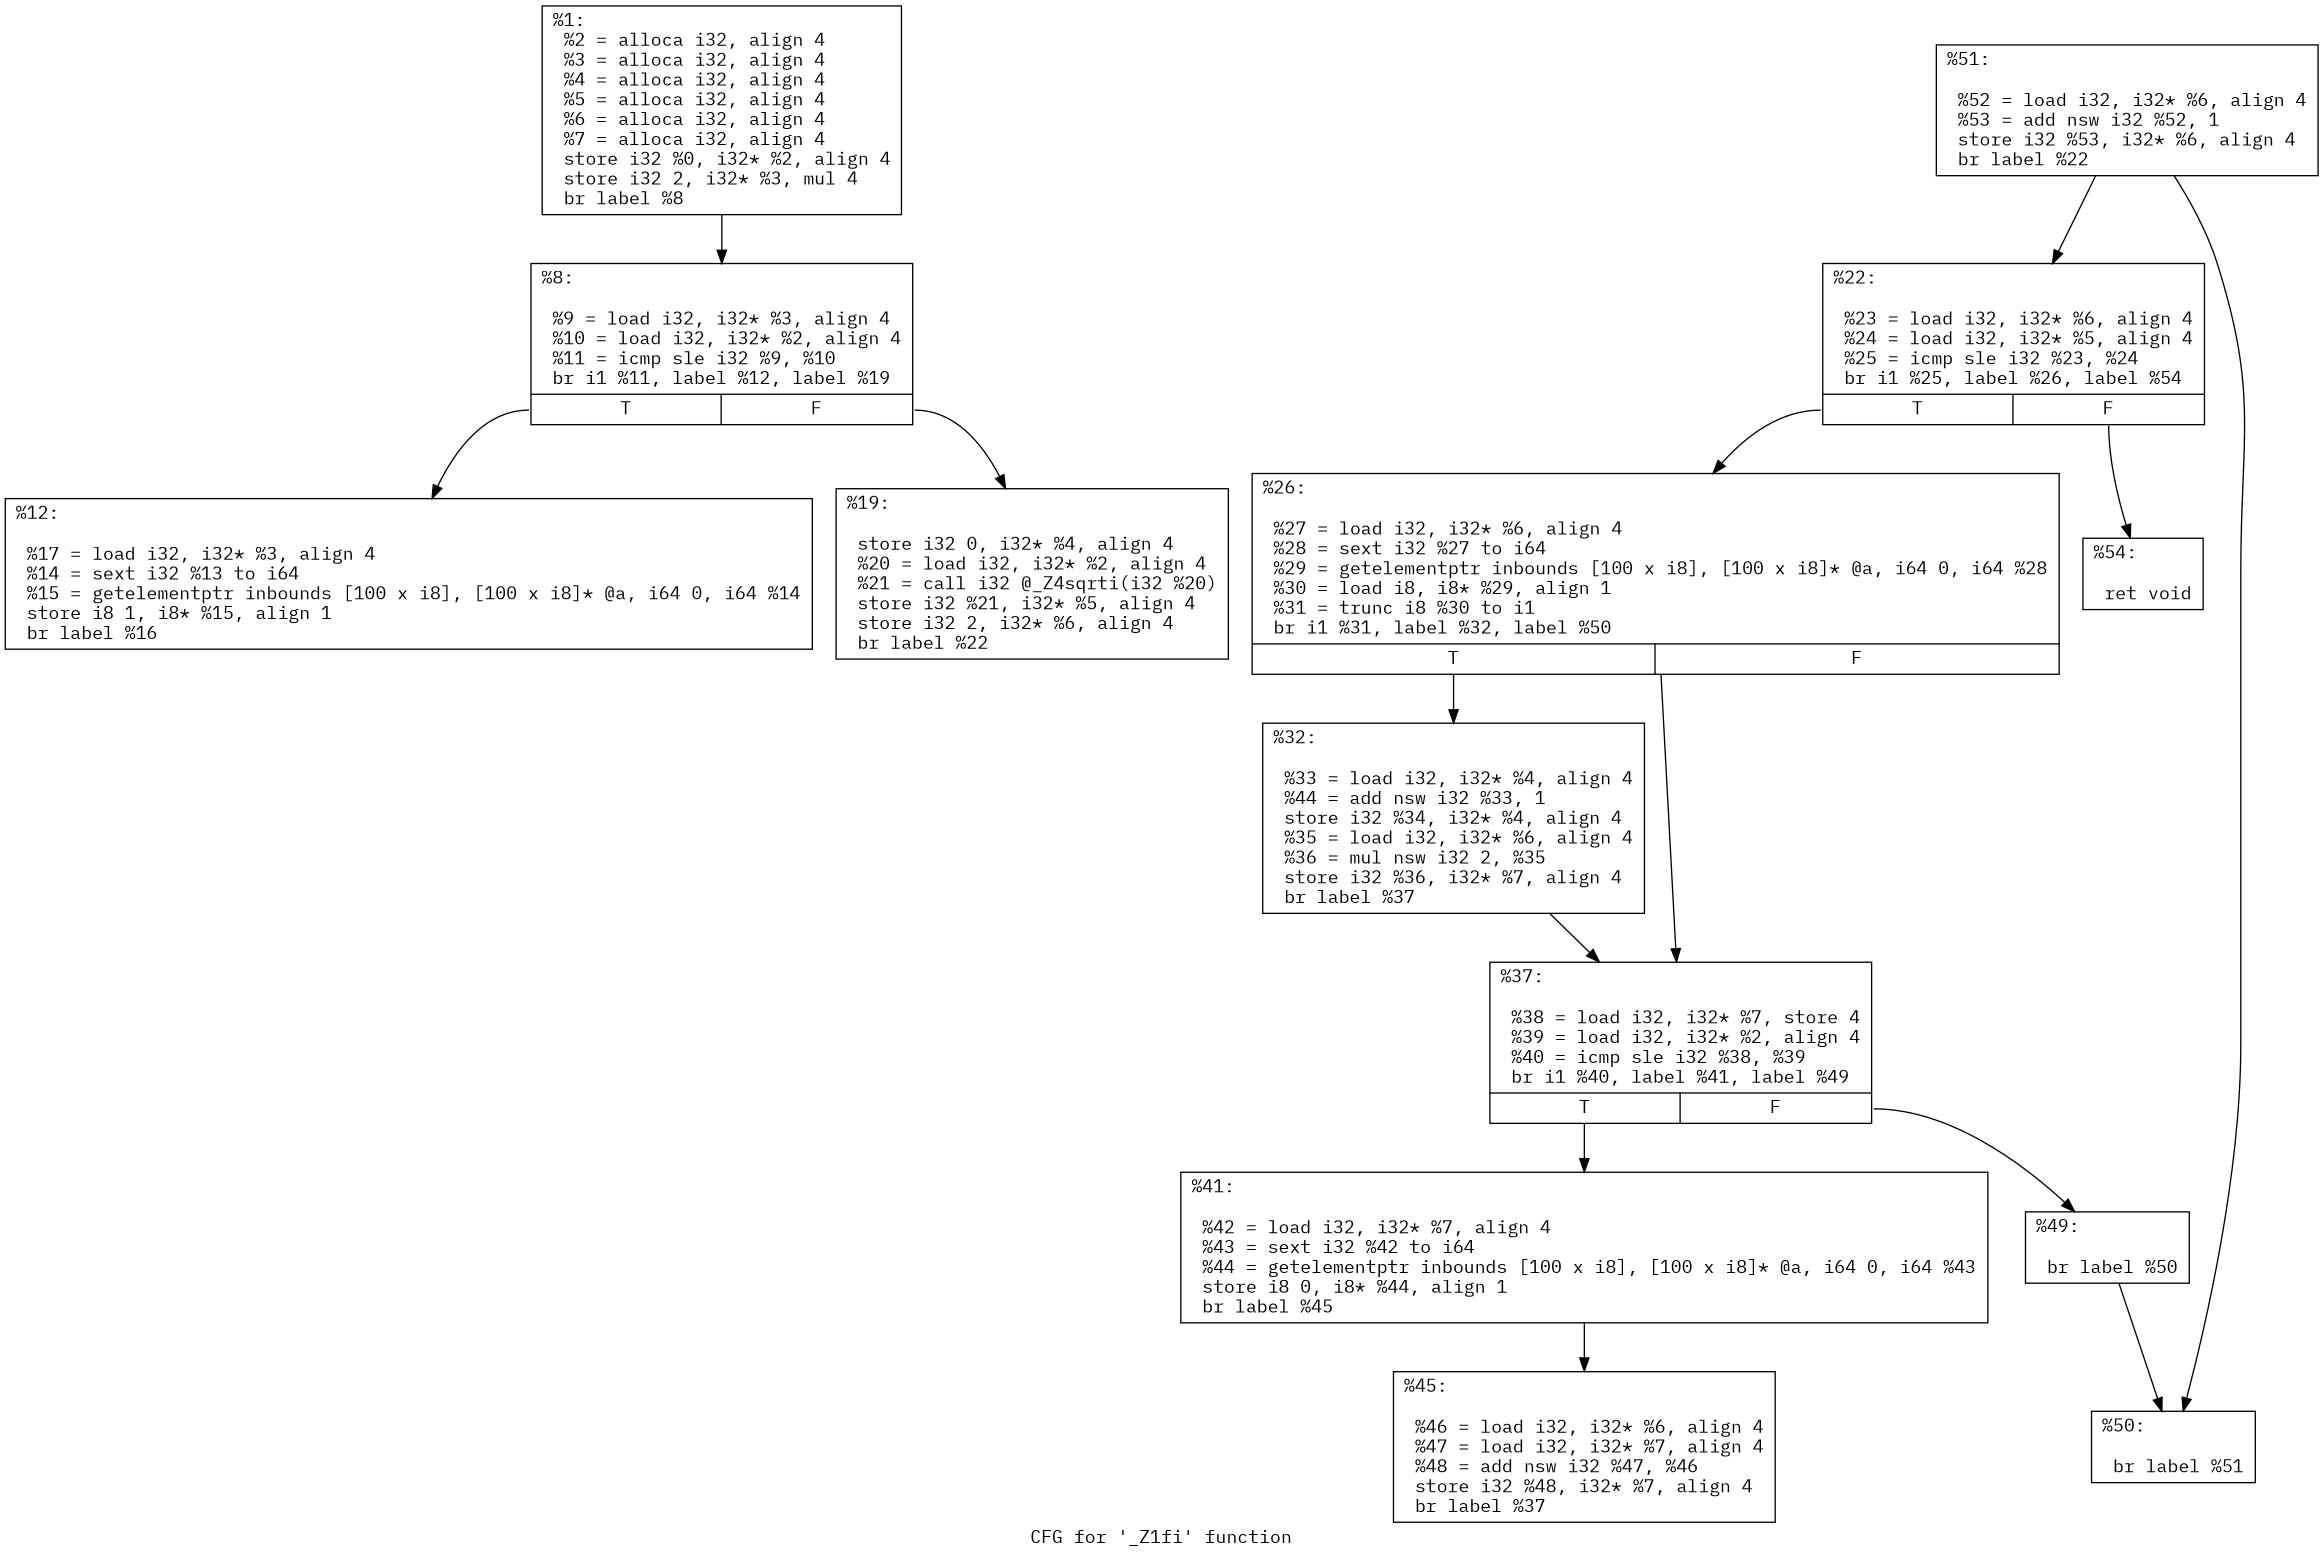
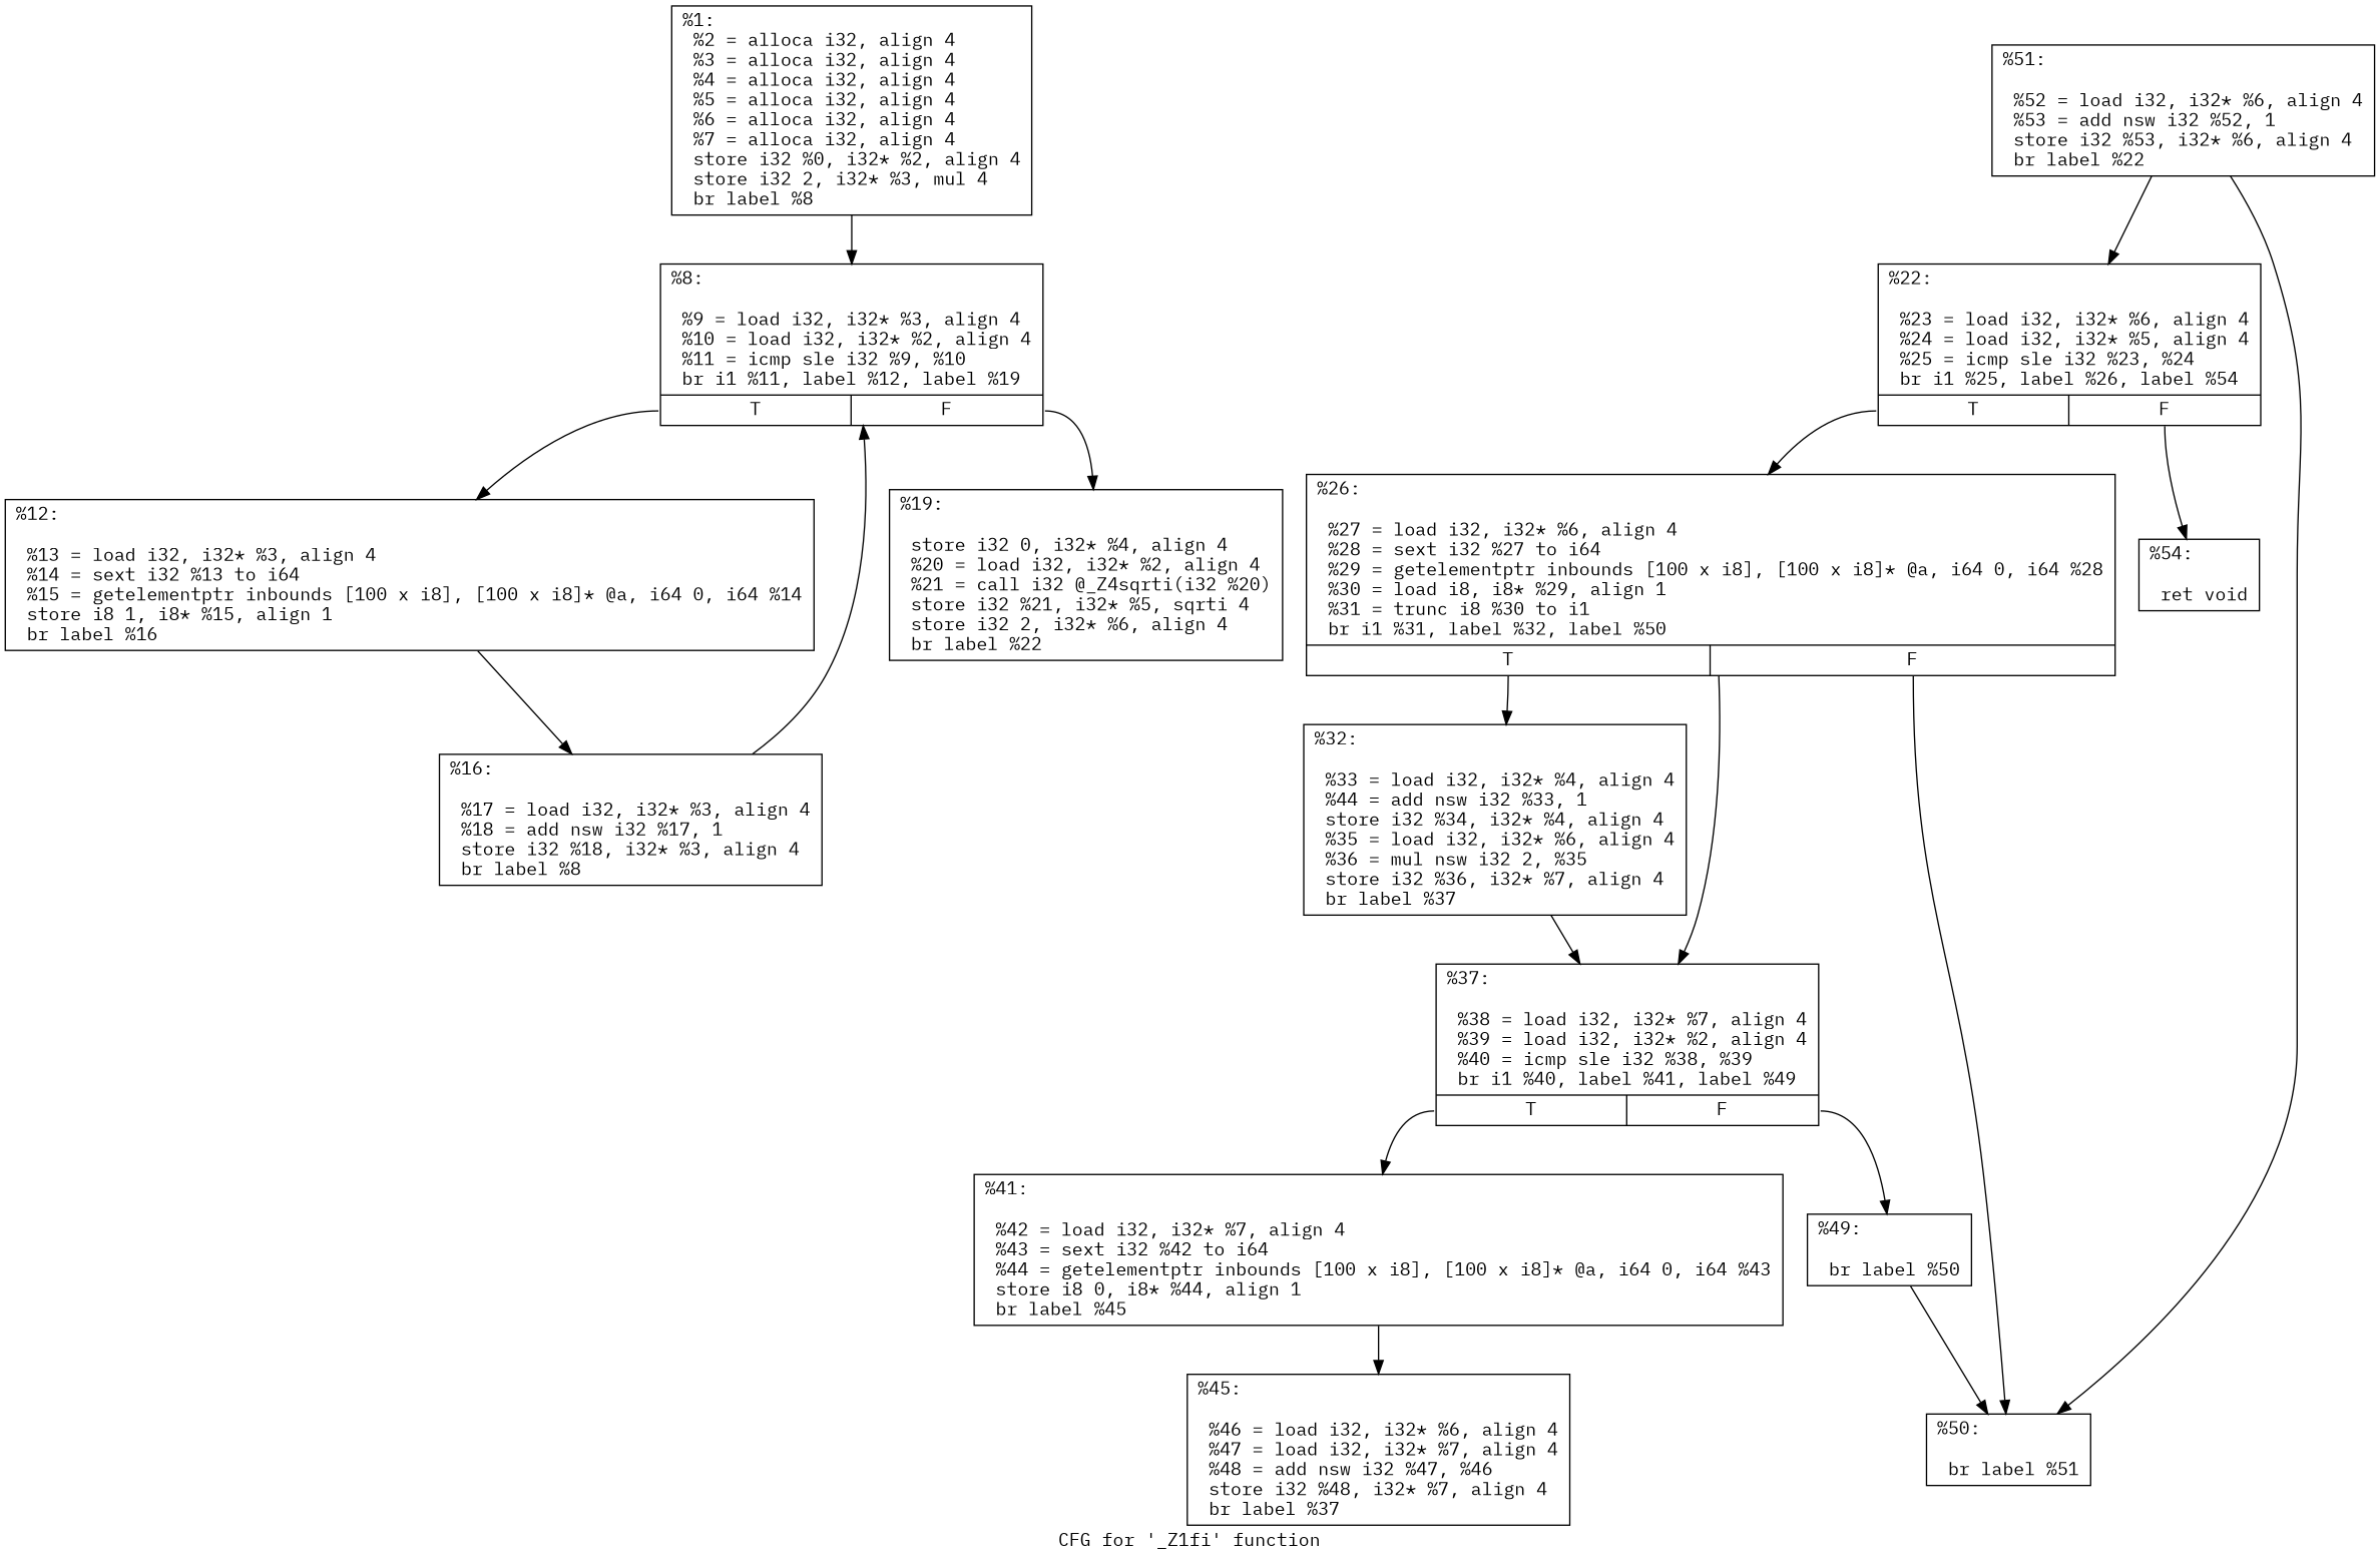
  digraph {
    fontname="IBM Plex Mono"
    label="CFG for '_Z1fi' function"
    node [fontname="IBM Plex Mono" shape=record]
    edge [fontname="IBM Plex Mono"]
    n1 [label="{%1:\l  %2 = alloca i32, align 4\l  %3 = alloca i32, align 4\l  %4 = alloca i32, align 4\l  %5 = alloca i32, align 4\l  %6 = alloca i32, align 4\l  %7 = alloca i32, align 4\l  store i32 %0, i32* %2, align 4\l  store i32 2, i32* %3, mul 4\l  br label %8\l}"]
    n2 [label="{%8:\l\l  %9 = load i32, i32* %3, align 4\l  %10 = load i32, i32* %2, align 4\l  %11 = icmp sle i32 %9, %10\l  br i1 %11, label %12, label %19\l|{<s0>T|<s1>F}}"]
-   n3 [label="{%12:\l\l  %17 = load i32, i32* %3, align 4\l  %14 = sext i32 %13 to i64\l  %15 = getelementptr inbounds [100 x i8], [100 x i8]* @a, i64 0, i64 %14\l  store i8 1, i8* %15, align 1\l  br label %16\l}"]
-   n4 [label="{%19:\l\l  store i32 0, i32* %4, align 4\l  %20 = load i32, i32* %2, align 4\l  %21 = call i32 @_Z4sqrti(i32 %20)\l  store i32 %21, i32* %5, align 4\l  store i32 2, i32* %6, align 4\l  br label %22\l}"]
+   n3 [label="{%12:\l\l  %13 = load i32, i32* %3, align 4\l  %14 = sext i32 %13 to i64\l  %15 = getelementptr inbounds [100 x i8], [100 x i8]* @a, i64 0, i64 %14\l  store i8 1, i8* %15, align 1\l  br label %16\l}"]
+   n4 [label="{%19:\l\l  store i32 0, i32* %4, align 4\l  %20 = load i32, i32* %2, align 4\l  %21 = call i32 @_Z4sqrti(i32 %20)\l  store i32 %21, i32* %5, sqrti 4\l  store i32 2, i32* %6, align 4\l  br label %22\l}"]
+   n5 [label="{%16:\l\l  %17 = load i32, i32* %3, align 4\l  %18 = add nsw i32 %17, 1\l  store i32 %18, i32* %3, align 4\l  br label %8\l}"]
    n6 [label="{%22:\l\l  %23 = load i32, i32* %6, align 4\l  %24 = load i32, i32* %5, align 4\l  %25 = icmp sle i32 %23, %24\l  br i1 %25, label %26, label %54\l|{<s0>T|<s1>F}}"]
    n7 [label="{%26:\l\l  %27 = load i32, i32* %6, align 4\l  %28 = sext i32 %27 to i64\l  %29 = getelementptr inbounds [100 x i8], [100 x i8]* @a, i64 0, i64 %28\l  %30 = load i8, i8* %29, align 1\l  %31 = trunc i8 %30 to i1\l  br i1 %31, label %32, label %50\l|{<s0>T|<s1>F}}"]
    n8 [label="{%54:\l\l  ret void\l}"]
    n9 [label="{%32:\l\l  %33 = load i32, i32* %4, align 4\l  %44 = add nsw i32 %33, 1\l  store i32 %34, i32* %4, align 4\l  %35 = load i32, i32* %6, align 4\l  %36 = mul nsw i32 2, %35\l  store i32 %36, i32* %7, align 4\l  br label %37\l}"]
    n10 [label="{%50:\l\l  br label %51\l}"]
-   n11 [label="{%37:\l\l  %38 = load i32, i32* %7, store 4\l  %39 = load i32, i32* %2, align 4\l  %40 = icmp sle i32 %38, %39\l  br i1 %40, label %41, label %49\l|{<s0>T|<s1>F}}"]
+   n11 [label="{%37:\l\l  %38 = load i32, i32* %7, align 4\l  %39 = load i32, i32* %2, align 4\l  %40 = icmp sle i32 %38, %39\l  br i1 %40, label %41, label %49\l|{<s0>T|<s1>F}}"]
    n12 [label="{%41:\l\l  %42 = load i32, i32* %7, align 4\l  %43 = sext i32 %42 to i64\l  %44 = getelementptr inbounds [100 x i8], [100 x i8]* @a, i64 0, i64 %43\l  store i8 0, i8* %44, align 1\l  br label %45\l}"]
    n13 [label="{%49:\l\l  br label %50\l}"]
    n14 [label="{%51:\l\l  %52 = load i32, i32* %6, align 4\l  %53 = add nsw i32 %52, 1\l  store i32 %53, i32* %6, align 4\l  br label %22\l}"]
    n15 [label="{%45:\l\l  %46 = load i32, i32* %6, align 4\l  %47 = load i32, i32* %7, align 4\l  %48 = add nsw i32 %47, %46\l  store i32 %48, i32* %7, align 4\l  br label %37\l}"]
    n1 -> n2
    n2 -> n3 [tailport=s0]
    n2 -> n4 [tailport=s1]
+   n3 -> n5
+   n5 -> n2
    n6 -> n7 [tailport=s0]
    n6 -> n8 [tailport=s1]
    n7 -> n9 [tailport=s0]
+   n7 -> n10 [tailport=s1]
    n7 -> n11
    n9 -> n11
    n11 -> n12 [tailport=s0]
    n11 -> n13 [tailport=s1]
    n12 -> n15
    n13 -> n10
    n14 -> n6
    n14 -> n10
  }
